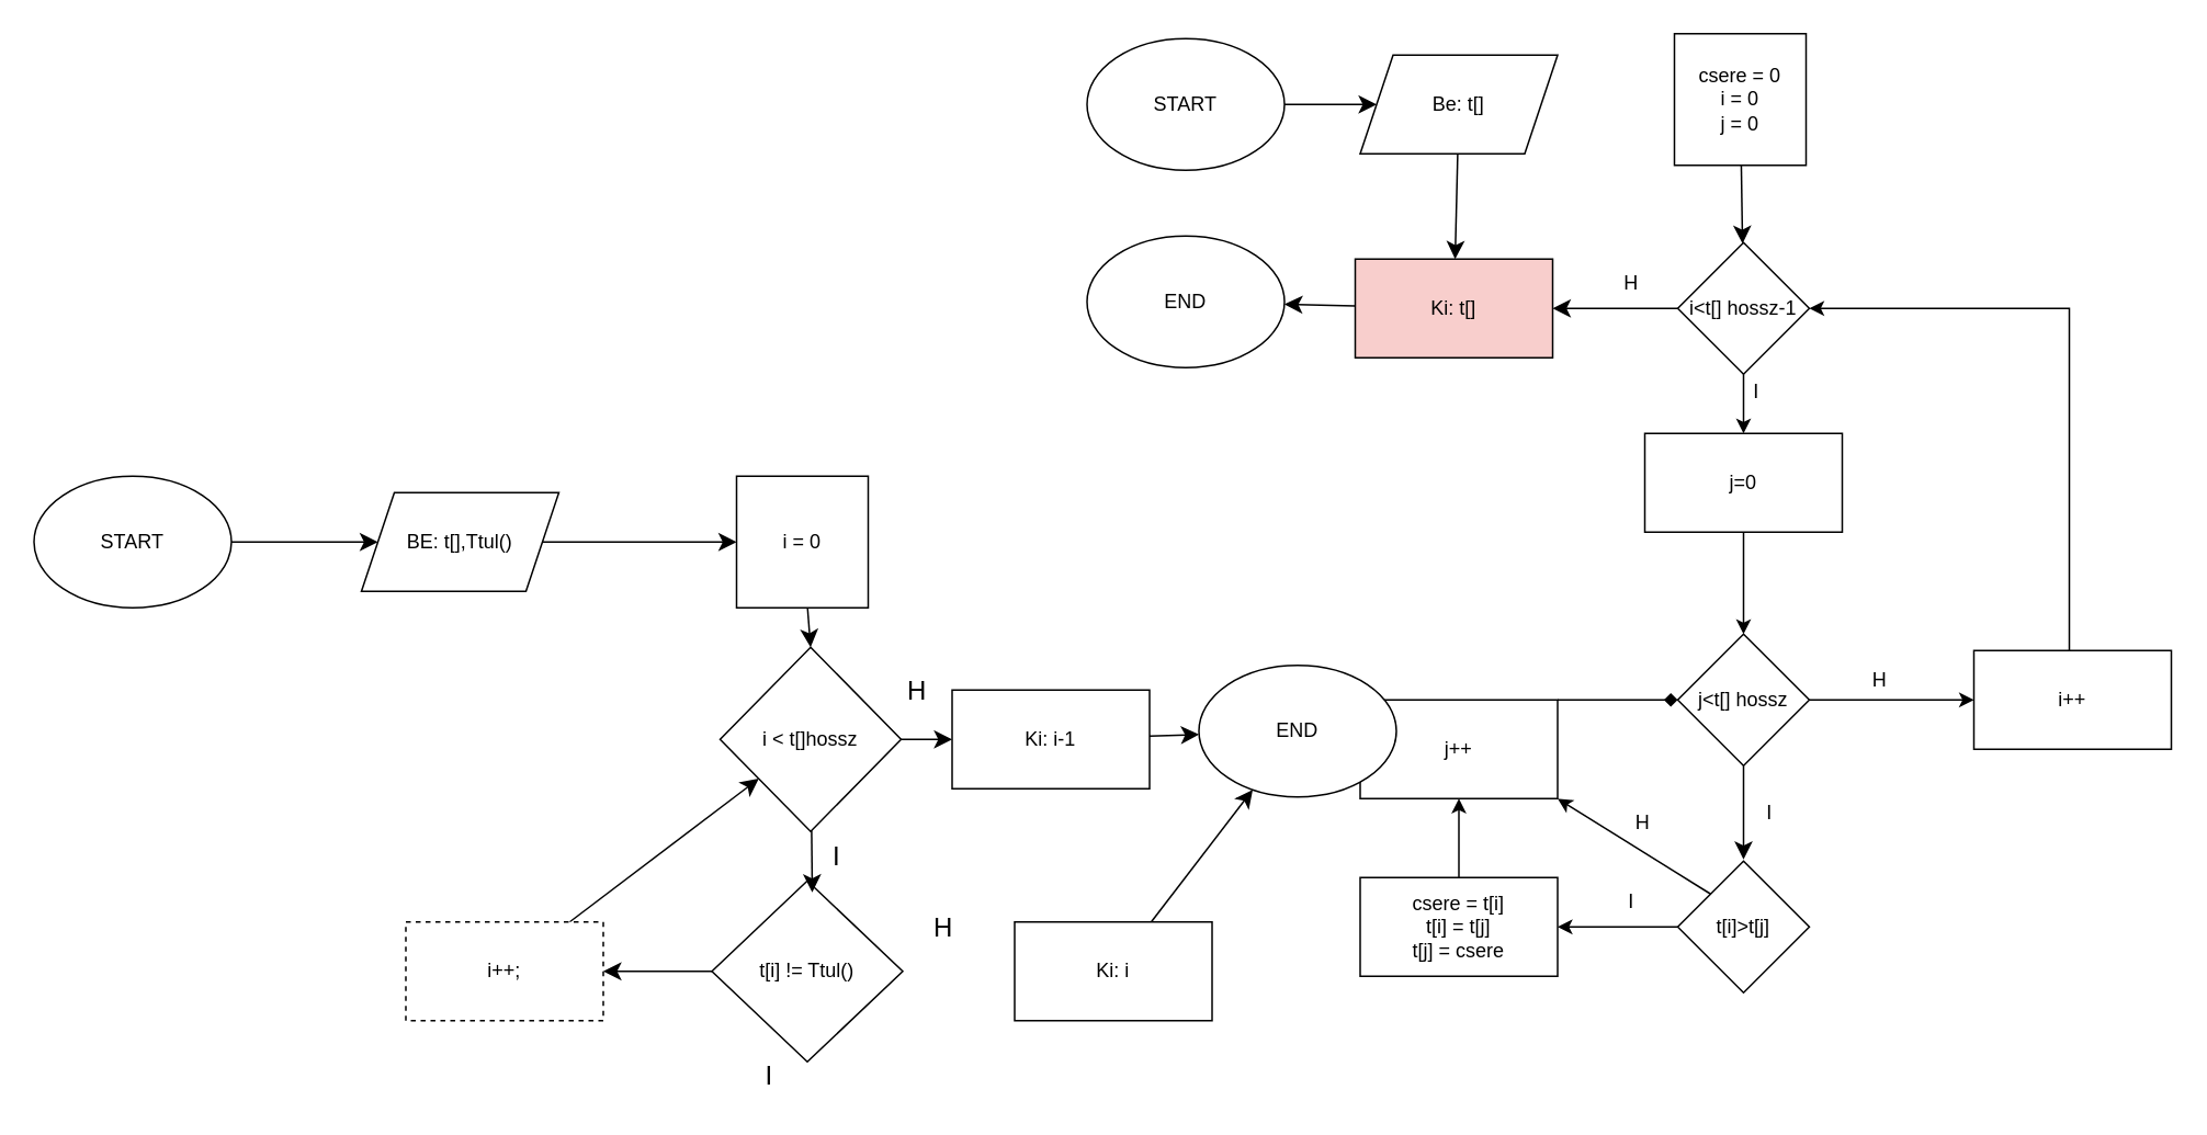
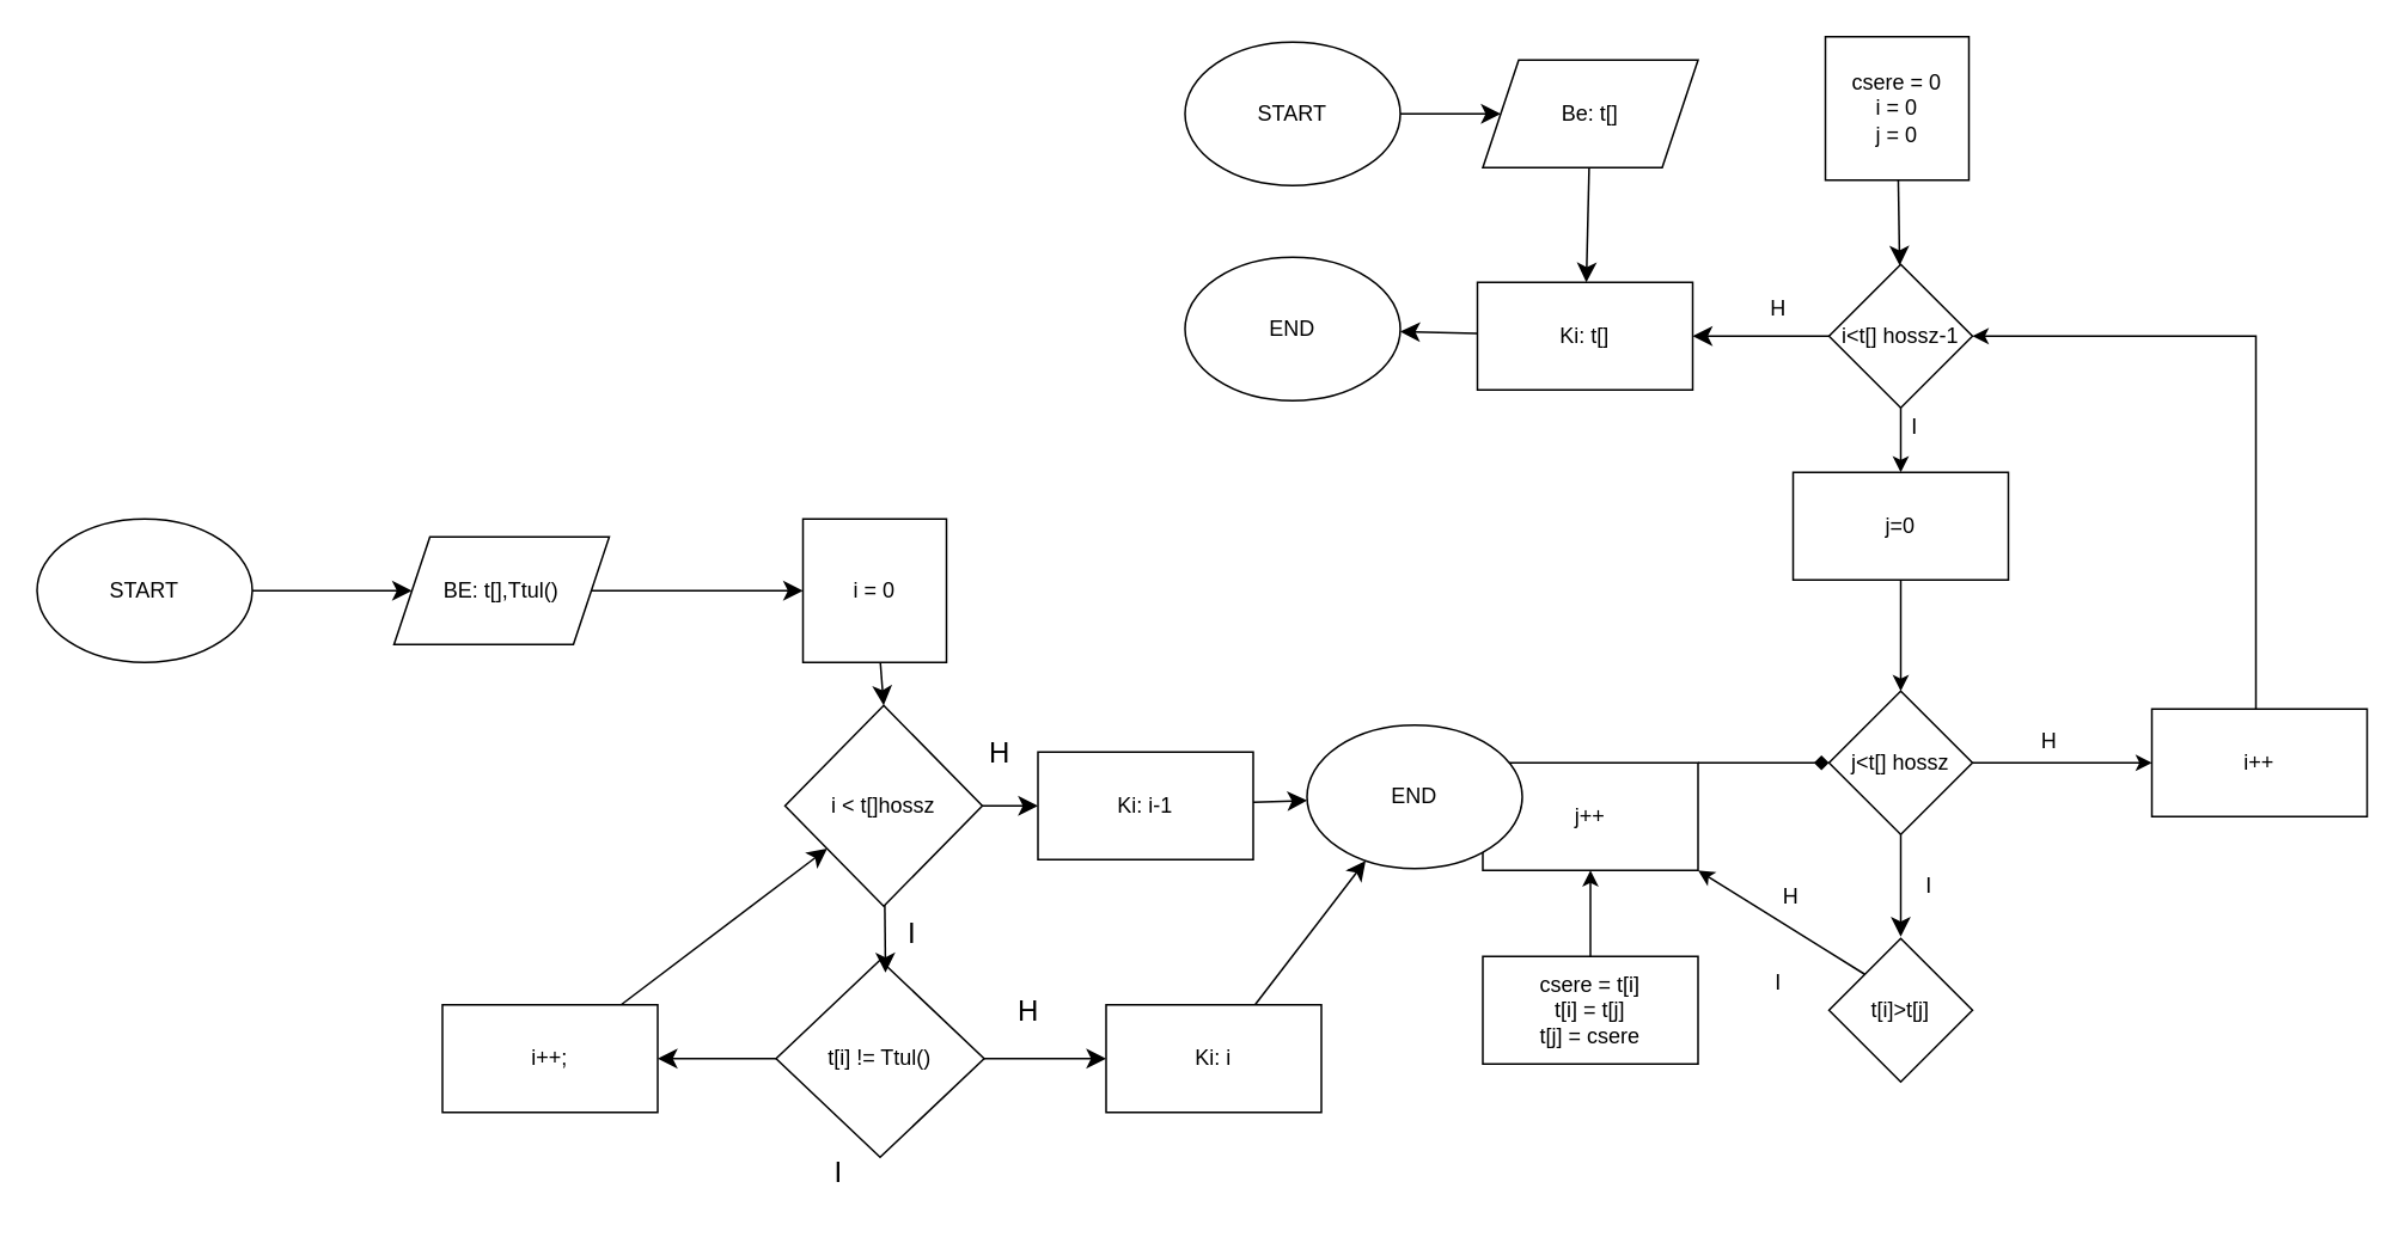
  <mxCell id="0" />
  <mxCell id="1" parent="0" />
  <mxCell id="2" value="" style="edgeStyle=none;curved=1;rounded=0;orthogonalLoop=1;jettySize=auto;html=1;fontSize=12;startSize=8;endSize=8;" parent="1" source="3" target="5" edge="1"><mxGeometry relative="1" as="geometry" /></mxCell>
  <mxCell id="3" value="START" style="ellipse;whiteSpace=wrap;html=1;" parent="1" vertex="1"><mxGeometry x="660" y="23" width="120" height="80" as="geometry" /></mxCell>
  <mxCell id="4" value="" style="edgeStyle=none;curved=1;rounded=0;orthogonalLoop=1;jettySize=auto;html=1;fontSize=12;startSize=8;endSize=8;" parent="1" source="5" target="17" edge="1"><mxGeometry relative="1" as="geometry" /></mxCell>
  <mxCell id="5" value="Be: t[]" style="shape=parallelogram;perimeter=parallelogramPerimeter;whiteSpace=wrap;html=1;fixedSize=1;" parent="1" vertex="1"><mxGeometry x="826" y="33" width="120" height="60" as="geometry" /></mxCell>
  <mxCell id="6" value="" style="edgeStyle=none;curved=1;rounded=0;orthogonalLoop=1;jettySize=auto;html=1;fontSize=12;startSize=8;endSize=8;" parent="1" source="7" target="10" edge="1"><mxGeometry relative="1" as="geometry" /></mxCell>
  <mxCell id="7" value="csere = 0&lt;div&gt;i = 0&lt;/div&gt;&lt;div&gt;j = 0&lt;/div&gt;" style="whiteSpace=wrap;html=1;aspect=fixed;" parent="1" vertex="1"><mxGeometry x="1017" y="20" width="80" height="80" as="geometry" /></mxCell>
  <mxCell id="8" value="" style="edgeStyle=none;curved=1;rounded=0;orthogonalLoop=1;jettySize=auto;html=1;fontSize=12;startSize=8;endSize=8;" parent="1" source="10" target="17" edge="1"><mxGeometry relative="1" as="geometry" /></mxCell>
  <mxCell id="9" value="" style="edgeStyle=orthogonalEdgeStyle;rounded=0;orthogonalLoop=1;jettySize=auto;html=1;" parent="1" source="10" target="34" edge="1"><mxGeometry relative="1" as="geometry" /></mxCell>
  <mxCell id="10" value="i&amp;lt;t[] hossz-1" style="rhombus;whiteSpace=wrap;html=1;" parent="1" vertex="1"><mxGeometry x="1019" y="147" width="80" height="80" as="geometry" /></mxCell>
  <mxCell id="11" value="" style="edgeStyle=none;curved=1;rounded=0;orthogonalLoop=1;jettySize=auto;html=1;fontSize=12;startSize=8;endSize=8;" parent="1" source="13" edge="1"><mxGeometry relative="1" as="geometry"><mxPoint x="1059" y="522" as="targetPoint" /></mxGeometry></mxCell>
  <mxCell id="12" style="edgeStyle=orthogonalEdgeStyle;rounded=0;orthogonalLoop=1;jettySize=auto;html=1;" parent="1" source="13" target="29" edge="1"><mxGeometry relative="1" as="geometry" /></mxCell>
  <mxCell id="13" value="j&amp;lt;t[] hossz" style="rhombus;whiteSpace=wrap;html=1;" parent="1" vertex="1"><mxGeometry x="1019" y="385" width="80" height="80" as="geometry" /></mxCell>
  <mxCell id="14" value="END" style="ellipse;whiteSpace=wrap;html=1;" parent="1" vertex="1"><mxGeometry x="660" y="143" width="120" height="80" as="geometry" /></mxCell>
  <mxCell id="15" style="edgeStyle=none;curved=1;rounded=0;orthogonalLoop=1;jettySize=auto;html=1;exitX=1;exitY=0.5;exitDx=0;exitDy=0;fontSize=12;startSize=8;endSize=8;" parent="1" source="14" target="14" edge="1"><mxGeometry relative="1" as="geometry" /></mxCell>
  <mxCell id="16" value="" style="edgeStyle=none;curved=1;rounded=0;orthogonalLoop=1;jettySize=auto;html=1;fontSize=12;startSize=8;endSize=8;" parent="1" source="17" target="14" edge="1"><mxGeometry relative="1" as="geometry" /></mxCell>
- <mxCell id="17" value="Ki: t[]" style="rounded=0;whiteSpace=wrap;html=1;fillColor=#f8cecc;" parent="1" vertex="1"><mxGeometry x="823" y="157" width="120" height="60" as="geometry" /></mxCell>
+ <mxCell id="17" value="Ki: t[]" style="rounded=0;whiteSpace=wrap;html=1;" parent="1" vertex="1"><mxGeometry x="823" y="157" width="120" height="60" as="geometry" /></mxCell>
  <mxCell id="18" value="I" style="text;html=1;align=center;verticalAlign=middle;whiteSpace=wrap;rounded=0;" parent="1" vertex="1"><mxGeometry x="1037" y="223" width="60" height="30" as="geometry" /></mxCell>
  <mxCell id="19" value="I" style="text;html=1;align=center;verticalAlign=middle;whiteSpace=wrap;rounded=0;" parent="1" vertex="1"><mxGeometry x="1045" y="479" width="60" height="30" as="geometry" /></mxCell>
  <mxCell id="20" value="H" style="text;html=1;align=center;verticalAlign=middle;whiteSpace=wrap;rounded=0;" parent="1" vertex="1"><mxGeometry x="961" y="157" width="60" height="30" as="geometry" /></mxCell>
- <mxCell id="21" value="" style="edgeStyle=orthogonalEdgeStyle;rounded=0;orthogonalLoop=1;jettySize=auto;html=1;" parent="1" source="22" target="24" edge="1"><mxGeometry relative="1" as="geometry" /></mxCell>
  <mxCell id="22" value="t[i]&amp;gt;t[j]" style="rhombus;whiteSpace=wrap;html=1;" parent="1" vertex="1"><mxGeometry x="1019" y="523" width="80" height="80" as="geometry" /></mxCell>
  <mxCell id="23" value="" style="edgeStyle=orthogonalEdgeStyle;rounded=0;orthogonalLoop=1;jettySize=auto;html=1;" parent="1" source="24" target="25" edge="1"><mxGeometry relative="1" as="geometry" /></mxCell>
  <mxCell id="24" value="csere = t[i]&lt;div&gt;t[i] = t[j]&lt;/div&gt;&lt;div&gt;t[j] = csere&lt;/div&gt;" style="rounded=0;whiteSpace=wrap;html=1;" parent="1" vertex="1"><mxGeometry x="826" y="533" width="120" height="60" as="geometry" /></mxCell>
  <mxCell id="25" value="j++" style="rounded=0;whiteSpace=wrap;html=1;" parent="1" vertex="1"><mxGeometry x="826" y="425" width="120" height="60" as="geometry" /></mxCell>
  <mxCell id="26" value="I" style="text;html=1;align=center;verticalAlign=middle;whiteSpace=wrap;rounded=0;" parent="1" vertex="1"><mxGeometry x="961" y="533" width="60" height="30" as="geometry" /></mxCell>
  <mxCell id="27" value="" style="endArrow=diamond;html=1;rounded=0;exitX=1;exitY=0;exitDx=0;exitDy=0;entryX=0;entryY=0.5;entryDx=0;entryDy=0;" parent="1" source="25" target="13" edge="1"><mxGeometry width="50" height="50" relative="1" as="geometry"><mxPoint x="982" y="453" as="sourcePoint" /><mxPoint x="1032" y="403" as="targetPoint" /></mxGeometry></mxCell>
  <mxCell id="28" style="edgeStyle=orthogonalEdgeStyle;rounded=0;orthogonalLoop=1;jettySize=auto;html=1;entryX=1;entryY=0.5;entryDx=0;entryDy=0;" parent="1" source="29" target="10" edge="1"><mxGeometry relative="1" as="geometry"><Array as="points"><mxPoint x="1257" y="187" /></Array></mxGeometry></mxCell>
  <mxCell id="29" value="i++" style="rounded=0;whiteSpace=wrap;html=1;" parent="1" vertex="1"><mxGeometry x="1199" y="395" width="120" height="60" as="geometry" /></mxCell>
  <mxCell id="30" value="H" style="text;html=1;align=center;verticalAlign=middle;whiteSpace=wrap;rounded=0;" parent="1" vertex="1"><mxGeometry x="1112" y="397" width="60" height="32" as="geometry" /></mxCell>
  <mxCell id="31" value="" style="endArrow=classic;html=1;rounded=0;entryX=1;entryY=1;entryDx=0;entryDy=0;exitX=0;exitY=0;exitDx=0;exitDy=0;" parent="1" source="22" target="25" edge="1"><mxGeometry width="50" height="50" relative="1" as="geometry"><mxPoint x="1165" y="561" as="sourcePoint" /><mxPoint x="1132" y="403" as="targetPoint" /></mxGeometry></mxCell>
  <mxCell id="32" value="H" style="text;html=1;align=center;verticalAlign=middle;whiteSpace=wrap;rounded=0;" parent="1" vertex="1"><mxGeometry x="968" y="485" width="60" height="30" as="geometry" /></mxCell>
  <mxCell id="33" value="" style="edgeStyle=orthogonalEdgeStyle;rounded=0;orthogonalLoop=1;jettySize=auto;html=1;" parent="1" source="34" target="13" edge="1"><mxGeometry relative="1" as="geometry" /></mxCell>
  <mxCell id="34" value="j=0" style="rounded=0;whiteSpace=wrap;html=1;" parent="1" vertex="1"><mxGeometry x="999" y="263" width="120" height="60" as="geometry" /></mxCell>
  <mxCell id="35" value="" style="edgeStyle=none;curved=1;rounded=0;orthogonalLoop=1;jettySize=auto;html=1;fontSize=12;startSize=8;endSize=8;" edge="1" parent="1" source="36" target="38"><mxGeometry relative="1" as="geometry" /></mxCell>
  <mxCell id="36" value="START" style="ellipse;whiteSpace=wrap;html=1;" vertex="1" parent="1"><mxGeometry x="20" y="289" width="120" height="80" as="geometry" /></mxCell>
  <mxCell id="37" value="" style="edgeStyle=none;curved=1;rounded=0;orthogonalLoop=1;jettySize=auto;html=1;fontSize=12;startSize=8;endSize=8;" edge="1" parent="1" source="38" target="40"><mxGeometry relative="1" as="geometry" /></mxCell>
  <mxCell id="38" value="BE: t[],Ttul()" style="shape=parallelogram;perimeter=parallelogramPerimeter;whiteSpace=wrap;html=1;fixedSize=1;" vertex="1" parent="1"><mxGeometry x="219" y="299" width="120" height="60" as="geometry" /></mxCell>
  <mxCell id="39" style="edgeStyle=none;curved=1;rounded=0;orthogonalLoop=1;jettySize=auto;html=1;entryX=0.5;entryY=0;entryDx=0;entryDy=0;fontSize=12;startSize=8;endSize=8;" edge="1" parent="1" source="40" target="42"><mxGeometry relative="1" as="geometry" /></mxCell>
  <mxCell id="40" value="i = 0" style="whiteSpace=wrap;html=1;aspect=fixed;" vertex="1" parent="1"><mxGeometry x="447" y="289" width="80" height="80" as="geometry" /></mxCell>
  <mxCell id="41" value="" style="edgeStyle=none;curved=1;rounded=0;orthogonalLoop=1;jettySize=auto;html=1;fontSize=12;startSize=8;endSize=8;" edge="1" parent="1" source="42" target="56"><mxGeometry relative="1" as="geometry" /></mxCell>
  <mxCell id="42" value="i &amp;lt; t[]hossz" style="rhombus;whiteSpace=wrap;html=1;" vertex="1" parent="1"><mxGeometry x="437" y="393" width="110" height="112" as="geometry" /></mxCell>
  <mxCell id="43" value="END" style="ellipse;whiteSpace=wrap;html=1;" vertex="1" parent="1"><mxGeometry x="728" y="404" width="120" height="80" as="geometry" /></mxCell>
+ <mxCell id="44" value="" style="edgeStyle=none;curved=1;rounded=0;orthogonalLoop=1;jettySize=auto;html=1;fontSize=12;startSize=8;endSize=8;" edge="1" parent="1" source="46" target="48"><mxGeometry relative="1" as="geometry" /></mxCell>
  <mxCell id="45" value="" style="edgeStyle=none;curved=1;rounded=0;orthogonalLoop=1;jettySize=auto;html=1;fontSize=12;startSize=8;endSize=8;" edge="1" parent="1" source="46" target="50"><mxGeometry relative="1" as="geometry" /></mxCell>
  <mxCell id="46" value="t[i] != Ttul()" style="rhombus;whiteSpace=wrap;html=1;" vertex="1" parent="1"><mxGeometry x="432" y="535" width="116" height="110" as="geometry" /></mxCell>
  <mxCell id="47" value="" style="edgeStyle=none;curved=1;rounded=0;orthogonalLoop=1;jettySize=auto;html=1;fontSize=12;startSize=8;endSize=8;" edge="1" parent="1" source="48" target="43"><mxGeometry relative="1" as="geometry" /></mxCell>
  <mxCell id="48" value="Ki: i" style="rounded=0;whiteSpace=wrap;html=1;" vertex="1" parent="1"><mxGeometry x="616" y="560" width="120" height="60" as="geometry" /></mxCell>
  <mxCell id="49" style="edgeStyle=none;curved=1;rounded=0;orthogonalLoop=1;jettySize=auto;html=1;fontSize=12;startSize=8;endSize=8;" edge="1" parent="1" source="50" target="42"><mxGeometry relative="1" as="geometry" /></mxCell>
- <mxCell id="50" value="i++;" style="rounded=0;whiteSpace=wrap;html=1;dashed=1;" vertex="1" parent="1"><mxGeometry x="246" y="560" width="120" height="60" as="geometry" /></mxCell>
+ <mxCell id="50" value="i++;" style="rounded=0;whiteSpace=wrap;html=1;" vertex="1" parent="1"><mxGeometry x="246" y="560" width="120" height="60" as="geometry" /></mxCell>
  <mxCell id="51" value="I" style="text;html=1;align=center;verticalAlign=middle;whiteSpace=wrap;rounded=0;fontSize=16;" vertex="1" parent="1"><mxGeometry x="437" y="638" width="60" height="30" as="geometry" /></mxCell>
  <mxCell id="52" value="H" style="text;html=1;align=center;verticalAlign=middle;whiteSpace=wrap;rounded=0;fontSize=16;" vertex="1" parent="1"><mxGeometry x="543" y="548" width="60" height="30" as="geometry" /></mxCell>
  <mxCell id="53" value="I" style="text;html=1;align=center;verticalAlign=middle;whiteSpace=wrap;rounded=0;fontSize=16;" vertex="1" parent="1"><mxGeometry x="478" y="505" width="60" height="30" as="geometry" /></mxCell>
  <mxCell id="54" style="edgeStyle=none;curved=1;rounded=0;orthogonalLoop=1;jettySize=auto;html=1;entryX=0.526;entryY=0.064;entryDx=0;entryDy=0;entryPerimeter=0;fontSize=12;startSize=8;endSize=8;" edge="1" parent="1" source="42" target="46"><mxGeometry relative="1" as="geometry" /></mxCell>
  <mxCell id="55" value="" style="edgeStyle=none;curved=1;rounded=0;orthogonalLoop=1;jettySize=auto;html=1;fontSize=12;startSize=8;endSize=8;" edge="1" parent="1" source="56" target="43"><mxGeometry relative="1" as="geometry" /></mxCell>
  <mxCell id="56" value="Ki: i-1" style="rounded=0;whiteSpace=wrap;html=1;" vertex="1" parent="1"><mxGeometry x="578" y="419" width="120" height="60" as="geometry" /></mxCell>
  <mxCell id="57" value="H" style="text;html=1;align=center;verticalAlign=middle;whiteSpace=wrap;rounded=0;fontSize=16;" vertex="1" parent="1"><mxGeometry x="527" y="404" width="60" height="30" as="geometry" /></mxCell>
